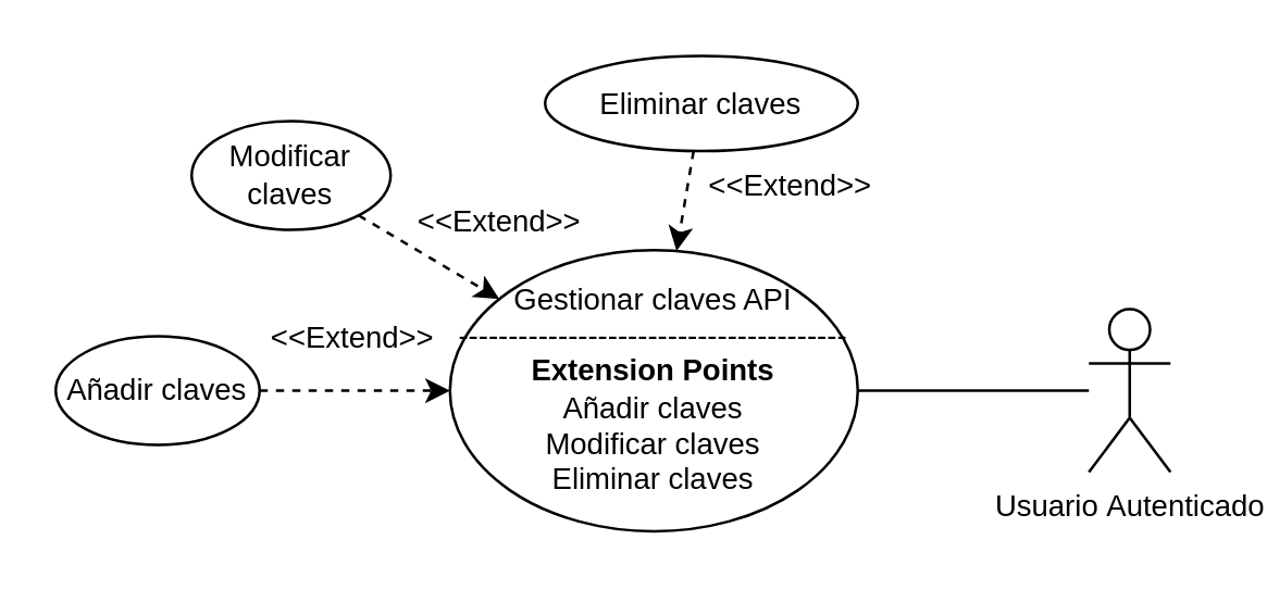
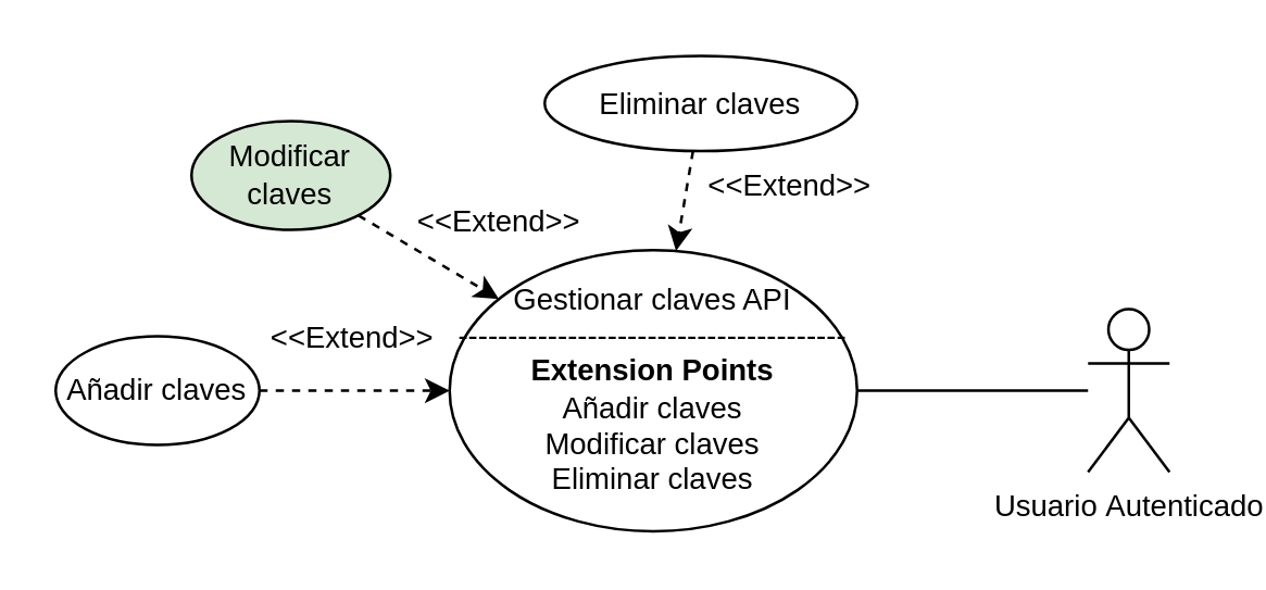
  <mxCell id="0" />
  <mxCell id="1" parent="0" />
  <mxCell id="2" style="edgeStyle=none;html=1;endArrow=none;endFill=0;fontSize=11;fontColor=#000000;" parent="1" source="3" target="4" edge="1"><mxGeometry relative="1" as="geometry"><mxPoint x="275" y="171.48" as="targetPoint" /></mxGeometry></mxCell>
  <mxCell id="3" value="&lt;font&gt;Usuario&lt;span style=&quot;background-color: transparent;&quot;&gt;&amp;nbsp;Autenticado&lt;/span&gt;&lt;/font&gt;" style="shape=umlActor;verticalLabelPosition=bottom;verticalAlign=top;html=1;outlineConnect=0;fontSize=11;fontColor=#000000;" parent="1" vertex="1"><mxGeometry x="400" y="113.24" width="30" height="60" as="geometry" /></mxCell>
  <mxCell id="4" value="Gestionar claves API&lt;div&gt;---------------------------------------&lt;/div&gt;&lt;div&gt;&lt;b&gt;Extension Points&lt;/b&gt;&lt;/div&gt;&lt;div&gt;Añadir claves&lt;/div&gt;&lt;div&gt;Modificar claves&lt;/div&gt;&lt;div&gt;Eliminar claves&lt;/div&gt;" style="ellipse;whiteSpace=wrap;html=1;fontSize=11;fontColor=#000000;" parent="1" vertex="1"><mxGeometry x="165" y="91.48" width="150" height="103.52" as="geometry" /></mxCell>
  <mxCell id="5" value="&lt;span style=&quot;&quot;&gt;Añadir claves&lt;/span&gt;" style="ellipse;whiteSpace=wrap;html=1;fontSize=11;fontColor=#000000;" parent="1" vertex="1"><mxGeometry x="20" y="123.24" width="75" height="40" as="geometry" /></mxCell>
  <mxCell id="6" value="" style="endArrow=classic;html=1;dashed=1;fontSize=11;fontColor=#000000;" parent="1" source="5" target="4" edge="1"><mxGeometry width="50" height="50" relative="1" as="geometry"><mxPoint x="448.971" y="-144.053" as="sourcePoint" /><mxPoint x="143.82" y="57.48" as="targetPoint" /></mxGeometry></mxCell>
  <mxCell id="7" value="&amp;lt;&amp;lt;Extend&amp;gt;&amp;gt;" style="edgeLabel;html=1;align=center;verticalAlign=middle;resizable=0;points=[];fontSize=11;fontColor=#000000;" parent="6" vertex="1" connectable="0"><mxGeometry x="-0.129" y="1" relative="1" as="geometry"><mxPoint x="3" y="-19" as="offset" /></mxGeometry></mxCell>
- <mxCell id="8" value="&lt;span style=&quot;&quot;&gt;Modificar claves&lt;/span&gt;" style="ellipse;whiteSpace=wrap;html=1;fontSize=11;fontColor=#000000;" parent="1" vertex="1"><mxGeometry x="70" y="44" width="73.18" height="40" as="geometry" /></mxCell>
+ <mxCell id="8" value="&lt;span style=&quot;&quot;&gt;Modificar claves&lt;/span&gt;" style="ellipse;whiteSpace=wrap;html=1;fontSize=11;fontColor=#000000;fillColor=#d5e8d4;" parent="1" vertex="1"><mxGeometry x="70" y="44" width="73.18" height="40" as="geometry" /></mxCell>
  <mxCell id="9" value="" style="endArrow=classic;html=1;dashed=1;fontSize=11;fontColor=#000000;" parent="1" source="8" target="4" edge="1"><mxGeometry width="50" height="50" relative="1" as="geometry"><mxPoint x="448.971" y="-242.703" as="sourcePoint" /><mxPoint x="165.182" y="84.997" as="targetPoint" /></mxGeometry></mxCell>
  <mxCell id="10" value="&amp;lt;&amp;lt;Extend&amp;gt;&amp;gt;" style="edgeLabel;html=1;align=center;verticalAlign=middle;resizable=0;points=[];fontSize=11;fontColor=#000000;" parent="9" vertex="1" connectable="0"><mxGeometry x="-0.129" y="1" relative="1" as="geometry"><mxPoint x="28" y="-11" as="offset" /></mxGeometry></mxCell>
  <mxCell id="11" value="&lt;span style=&quot;&quot;&gt;Eliminar claves&lt;/span&gt;" style="ellipse;whiteSpace=wrap;html=1;fontSize=11;fontColor=#000000;" parent="1" vertex="1"><mxGeometry x="200" y="20" width="115" height="35" as="geometry" /></mxCell>
  <mxCell id="12" value="" style="endArrow=classic;html=1;dashed=1;fontSize=11;fontColor=#000000;" parent="1" source="11" target="4" edge="1"><mxGeometry width="50" height="50" relative="1" as="geometry"><mxPoint x="492.151" y="-352.703" as="sourcePoint" /><mxPoint x="185.006" y="61.376" as="targetPoint" /></mxGeometry></mxCell>
  <mxCell id="13" value="&amp;lt;&amp;lt;Extend&amp;gt;&amp;gt;" style="edgeLabel;html=1;align=center;verticalAlign=middle;resizable=0;points=[];fontSize=11;fontColor=#000000;" parent="12" vertex="1" connectable="0"><mxGeometry x="-0.129" y="1" relative="1" as="geometry"><mxPoint x="37" y="-3" as="offset" /></mxGeometry></mxCell>
